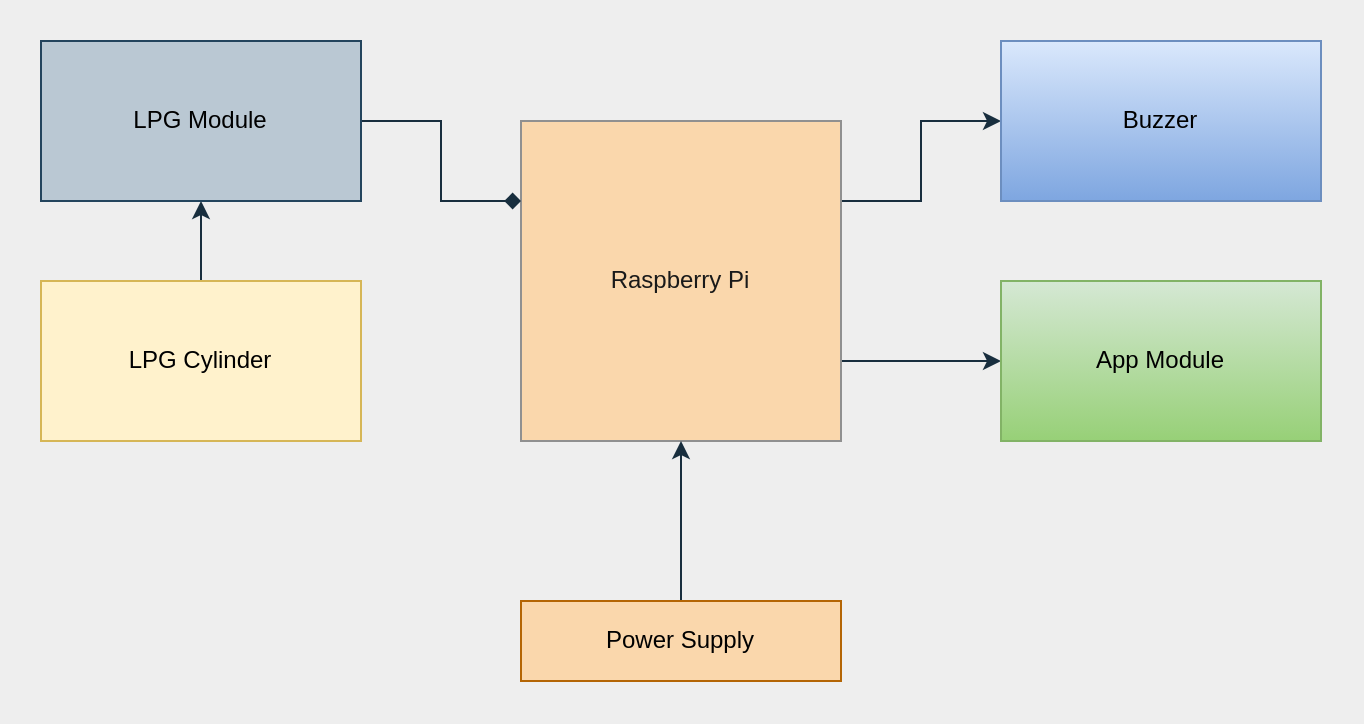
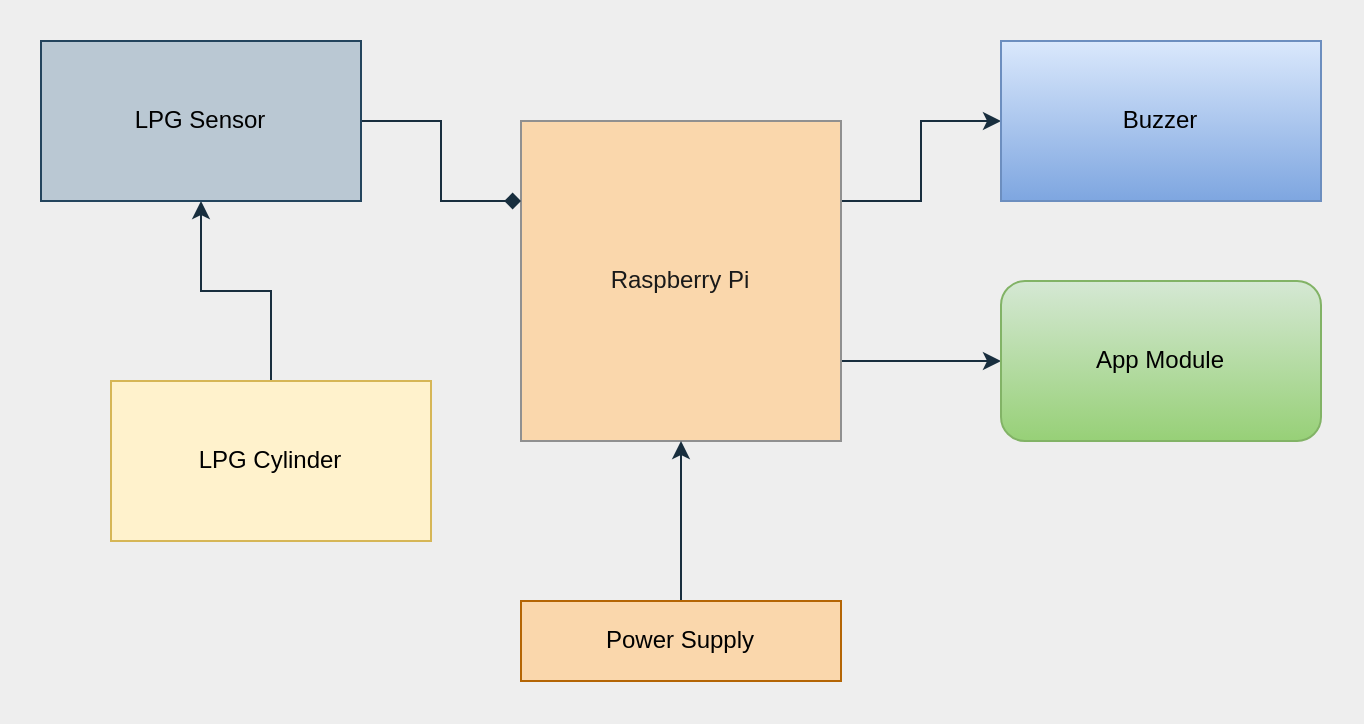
  <mxCell id="0" />
  <mxCell id="1" parent="0" />
  <mxCell id="2" style="edgeStyle=orthogonalEdgeStyle;rounded=0;orthogonalLoop=1;jettySize=auto;html=1;exitX=1;exitY=0.25;exitDx=0;exitDy=0;entryX=0;entryY=0.5;entryDx=0;entryDy=0;labelBackgroundColor=#EEEEEE;strokeColor=#182E3E;fontColor=#1A1A1A;" edge="1" parent="1" source="4" target="9"><mxGeometry relative="1" as="geometry" /></mxCell>
  <mxCell id="3" style="edgeStyle=orthogonalEdgeStyle;rounded=0;orthogonalLoop=1;jettySize=auto;html=1;exitX=1;exitY=0.75;exitDx=0;exitDy=0;entryX=0;entryY=0.5;entryDx=0;entryDy=0;labelBackgroundColor=#EEEEEE;strokeColor=#182E3E;fontColor=#1A1A1A;" edge="1" parent="1" source="4" target="10"><mxGeometry relative="1" as="geometry" /></mxCell>
  <mxCell id="4" value="Raspberry Pi" style="rounded=0;whiteSpace=wrap;html=1;fillColor=#fad7ac;strokeColor=#909090;fontColor=#1A1A1A;" vertex="1" parent="1"><mxGeometry x="260" y="60" width="160" height="160" as="geometry" /></mxCell>
  <mxCell id="5" value="" style="edgeStyle=orthogonalEdgeStyle;rounded=0;orthogonalLoop=1;jettySize=auto;html=1;labelBackgroundColor=#EEEEEE;strokeColor=#182E3E;fontColor=#1A1A1A;" edge="1" parent="1" source="6" target="8"><mxGeometry relative="1" as="geometry" /></mxCell>
- <mxCell id="6" value="LPG Cylinder" style="rounded=0;whiteSpace=wrap;html=1;fillColor=#fff2cc;strokeColor=#d6b656;" vertex="1" parent="1"><mxGeometry x="20" y="140" width="160" height="80" as="geometry" /></mxCell>
+ <mxCell id="6" value="LPG Cylinder" style="rounded=0;whiteSpace=wrap;html=1;fillColor=#fff2cc;strokeColor=#d6b656;" vertex="1" parent="1"><mxGeometry x="55" y="190" width="160" height="80" as="geometry" /></mxCell>
  <mxCell id="7" style="edgeStyle=orthogonalEdgeStyle;rounded=0;orthogonalLoop=1;jettySize=auto;html=1;entryX=0;entryY=0.25;entryDx=0;entryDy=0;labelBackgroundColor=#EEEEEE;strokeColor=#182E3E;fontColor=#1A1A1A;endArrow=diamond;" edge="1" parent="1" source="8" target="4"><mxGeometry relative="1" as="geometry" /></mxCell>
- <mxCell id="8" value="LPG Module" style="rounded=0;whiteSpace=wrap;html=1;fillColor=#bac8d3;strokeColor=#23445d;" vertex="1" parent="1"><mxGeometry x="20" y="20" width="160" height="80" as="geometry" /></mxCell>
+ <mxCell id="8" value="LPG Sensor" style="rounded=0;whiteSpace=wrap;html=1;fillColor=#bac8d3;strokeColor=#23445d;" vertex="1" parent="1"><mxGeometry x="20" y="20" width="160" height="80" as="geometry" /></mxCell>
  <mxCell id="9" value="Buzzer" style="rounded=0;whiteSpace=wrap;html=1;fillColor=#dae8fc;strokeColor=#6c8ebf;gradientColor=#7ea6e0;" vertex="1" parent="1"><mxGeometry x="500" y="20" width="160" height="80" as="geometry" /></mxCell>
- <mxCell id="10" value="App Module" style="rounded=0;whiteSpace=wrap;html=1;fillColor=#d5e8d4;strokeColor=#82b366;gradientColor=#97d077;" vertex="1" parent="1"><mxGeometry x="500" y="140" width="160" height="80" as="geometry" /></mxCell>
+ <mxCell id="10" value="App Module" style="whiteSpace=wrap;html=1;fillColor=#d5e8d4;strokeColor=#82b366;gradientColor=#97d077;rounded=1;" vertex="1" parent="1"><mxGeometry x="500" y="140" width="160" height="80" as="geometry" /></mxCell>
  <mxCell id="11" style="edgeStyle=orthogonalEdgeStyle;rounded=0;orthogonalLoop=1;jettySize=auto;html=1;exitX=0.5;exitY=0;exitDx=0;exitDy=0;entryX=0.5;entryY=1;entryDx=0;entryDy=0;labelBackgroundColor=#EEEEEE;strokeColor=#182E3E;fontColor=#1A1A1A;" edge="1" parent="1" source="12" target="4"><mxGeometry relative="1" as="geometry" /></mxCell>
  <mxCell id="12" value="Power Supply" style="rounded=0;whiteSpace=wrap;html=1;fillColor=#fad7ac;strokeColor=#b46504;" vertex="1" parent="1"><mxGeometry x="260" y="300" width="160" height="40" as="geometry" /></mxCell>
